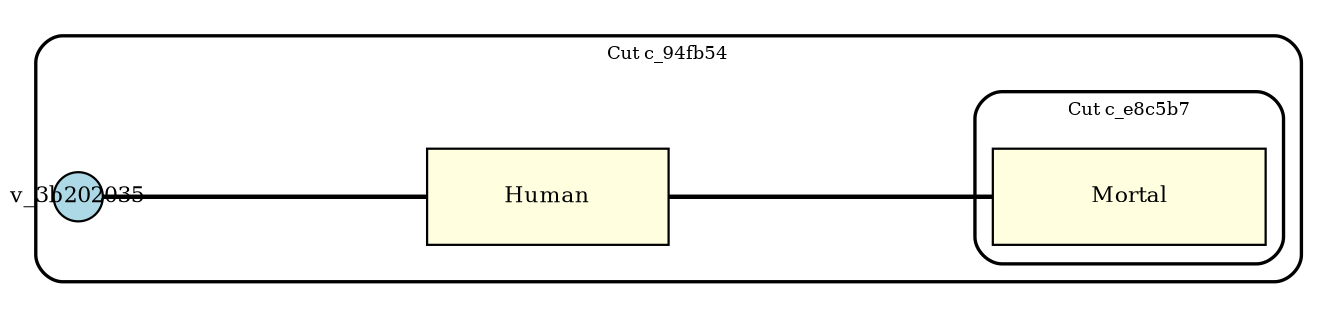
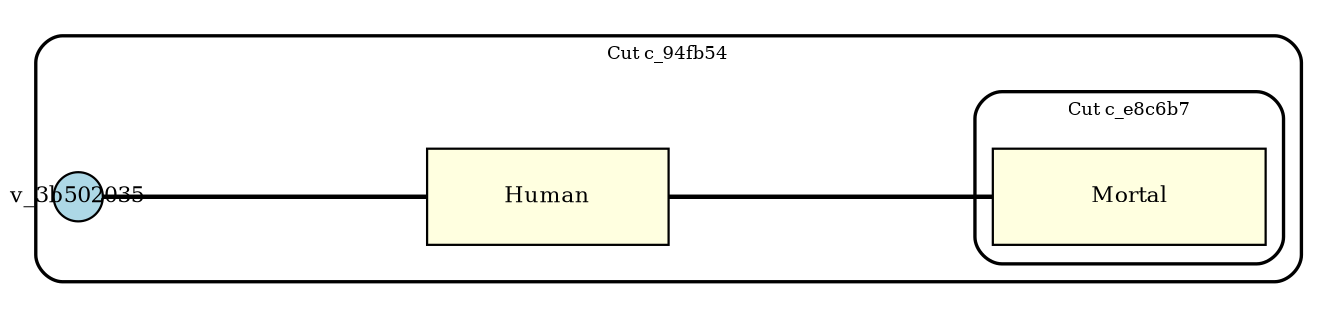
  graph {
    clusterrank=local
    compound=true
    concentrate=false
    newrank=true
    nodesep=1.2
    rankdir=LR
    ranksep=1.0
    splines=true
    node [fillcolor=lightyellow fixedsize=true fontsize=10 margin=0.2 shape=box style=filled]
    edge [arrowhead=none fontsize=9 labelangle=0 labeldistance=1.5 minlen=2.5 penwidth=2 style=bold weight=1.0]
    n1 [height=0.60 label=Mortal width=1.70]
-   v_3b202035 [fillcolor=lightblue height=0.30 shape=circle width=0.30]
+   v_3b202035 [fillcolor=lightblue height=0.30 shape=circle width=0.30 label=v_3b502035]
    n3 [height=0.60 label=Human width=1.50]
    subgraph cluster_1 {
      color=black
      fontsize=8
      label="Cut c_94fb54"
      labelloc=top
      penwidth=1.5
      style=rounded
      v_3b202035
      n3
      subgraph cluster_2 {
        color=black
        fontsize=8
-       label="Cut c_e8c5b7"
+       label="Cut c_e8c6b7"
        labelloc=top
        penwidth=1.5
        style=rounded
        n1
      }
    }
    v_3b202035 -- n3
    n3 -- n1
  }
